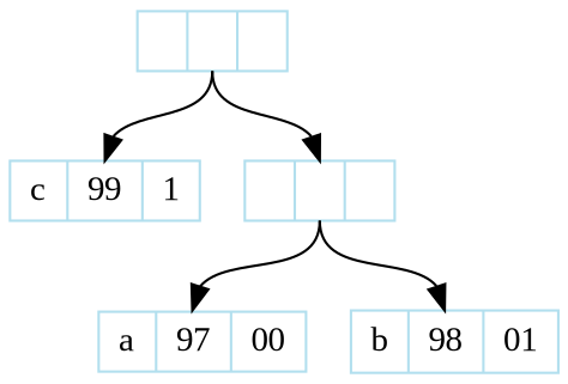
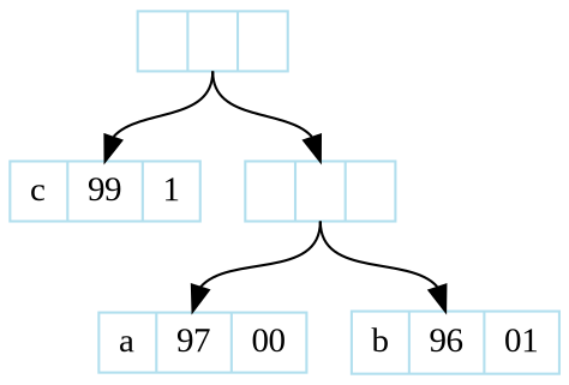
  digraph {
    fontname="Liberation Serif"
    node [color=lightblue2 shape=record fontname="Liberation Serif"]
    edge [headport=f1 tailport=f1 fontname="Liberation Serif"]
    n1 [height=.1 label="<f0> a|<f1> 97|<f2> 00"]
-   n2 [height=.1 label="<f0> b|<f1> 98|<f2> 01"]
+   n2 [height=.1 label="<f0> b|<f1> 96|<f2> 01"]
    n3 [height=.1 label="<f0> c|<f1> 99|<f2> 1"]
    n4 [height=.1 label="<f0> |<f1> |<f2> "]
    n5 [height=.1 label="<f0> |<f1> |<f2> "]
    n4 -> n3
    n4 -> n5
    n5 -> n1
    n5 -> n2
  }
